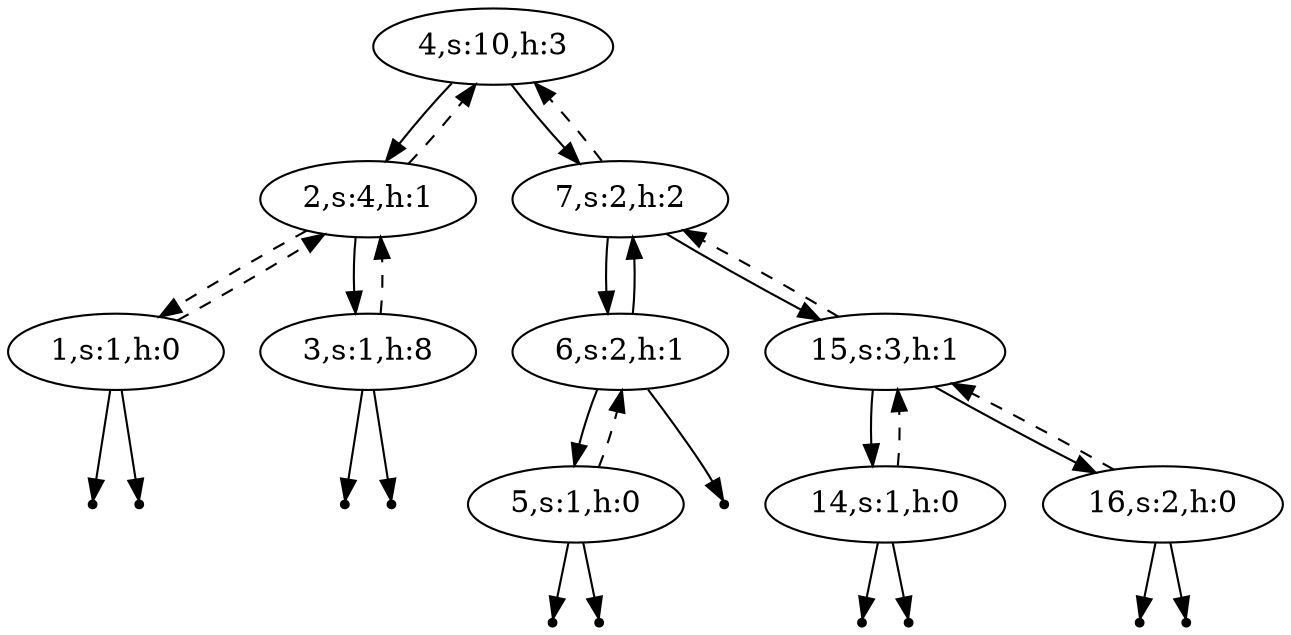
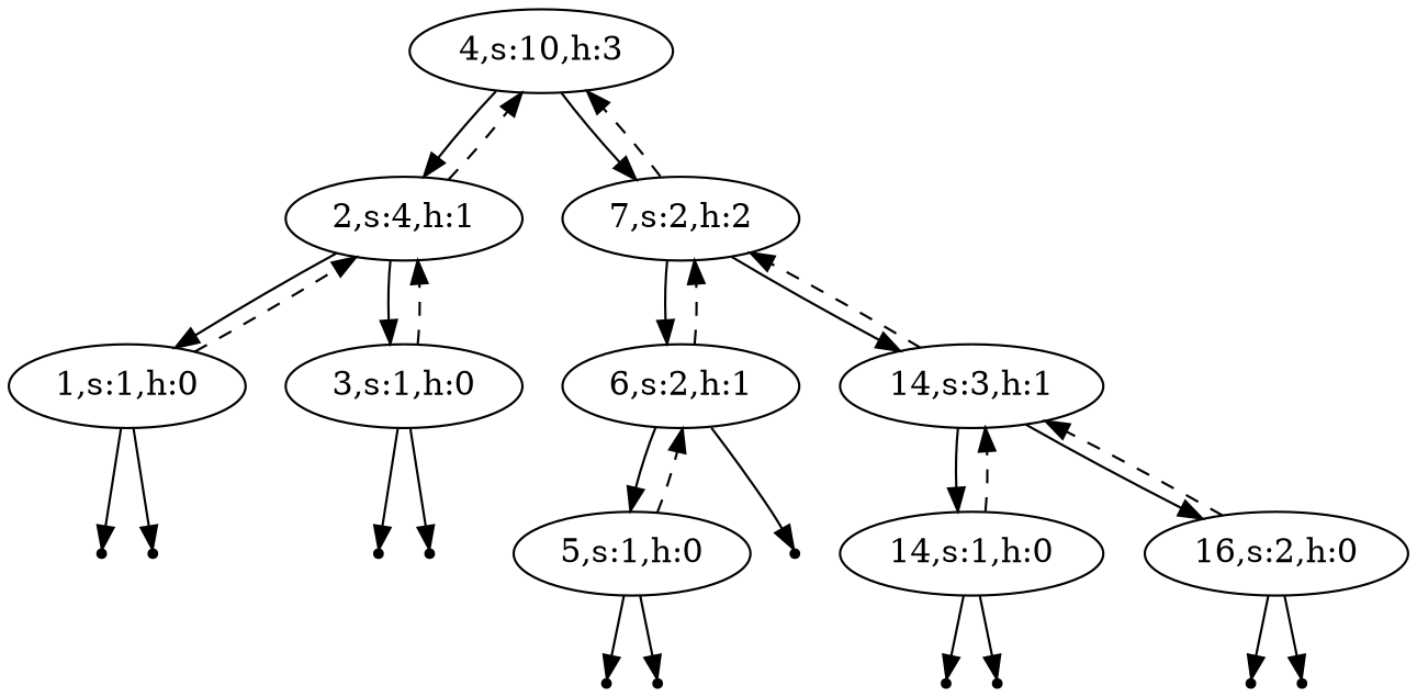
  digraph {
    node [shape=point]
    n1 [label="4,s:10,h:3" shape=""]
    n2 [label="2,s:4,h:1" shape=""]
    n3 [label="7,s:2,h:2" shape=""]
    n4 [label="1,s:1,h:0" shape=""]
-   n5 [label="3,s:1,h:8" shape=""]
+   n5 [label="3,s:1,h:0" shape=""]
    n6 [label="6,s:2,h:1" shape=""]
-   n7 [label="15,s:3,h:1" shape=""]
+   n7 [label="14,s:3,h:1" shape=""]
    nulll1
    nullr1
    nulll3
    nullr3
    n12 [label="5,s:1,h:0" shape=""]
    nulll5
    nullr5
    nullr6
    n16 [label="14,s:1,h:0" shape=""]
    n17 [label="16,s:2,h:0" shape=""]
    nulll14
    nullr14
    nulll16
    nullr16
    subgraph sub_1 {
      rank=same
      n1
    }
    n1 -> n2
    n1 -> n3
    n2 -> n1 [style=dashed]
-   n2 -> n4 [style=dashed]
+   n2 -> n4
    n2 -> n5
    n3 -> n1 [style=dashed]
    n3 -> n6
    n3 -> n7
    n4 -> n2 [style=dashed]
    n4 -> nulll1
    n4 -> nullr1
    n5 -> n2 [style=dashed]
    n5 -> nulll3
    n5 -> nullr3
-   n6 -> n3 [style=solid]
+   n6 -> n3 [style=dashed]
    n6 -> n12
    n6 -> nullr6
    n7 -> n3 [style=dashed]
    n7 -> n16
    n7 -> n17
    n12 -> n6 [style=dashed]
    n12 -> nulll5
    n12 -> nullr5
    n16 -> n7 [style=dashed]
    n16 -> nulll14
    n16 -> nullr14
    n17 -> n7 [style=dashed]
    n17 -> nulll16
    n17 -> nullr16
  }
